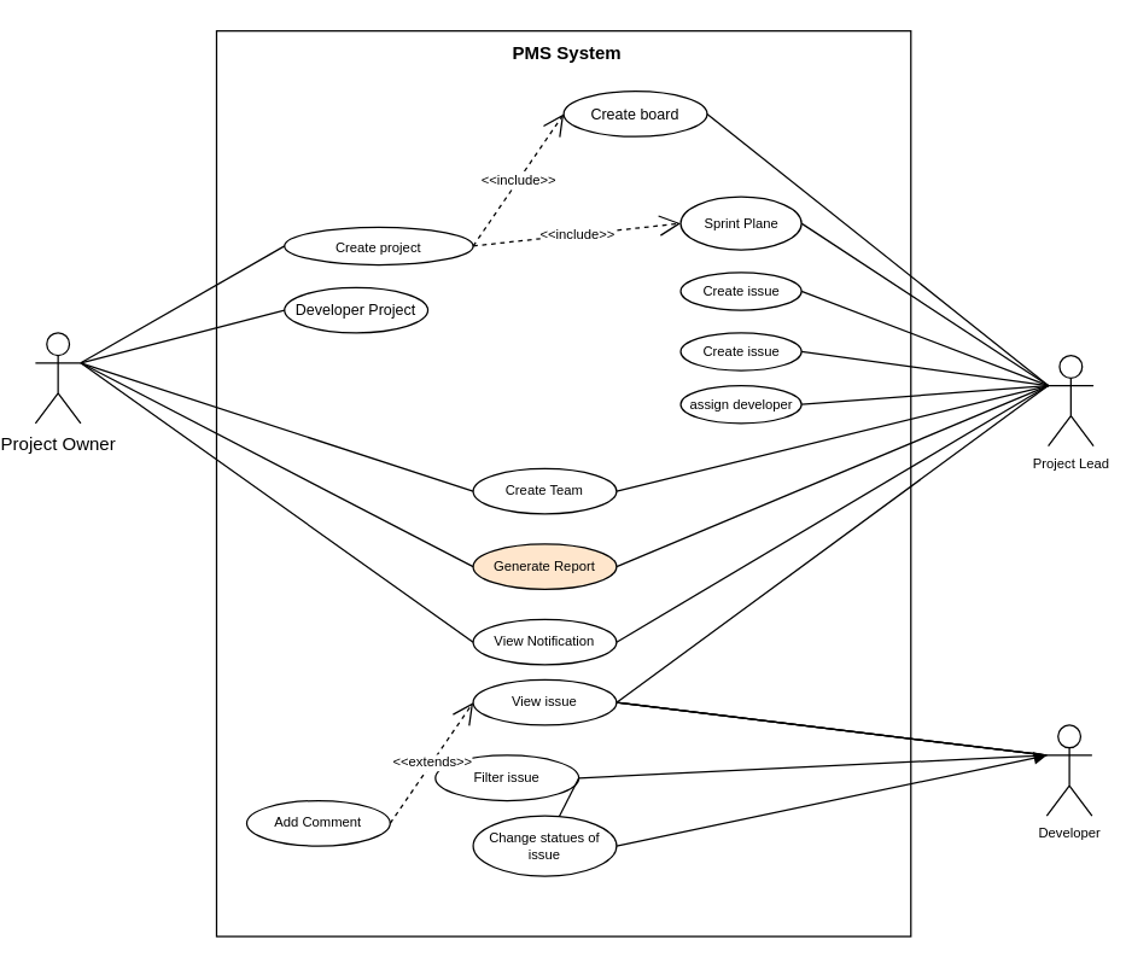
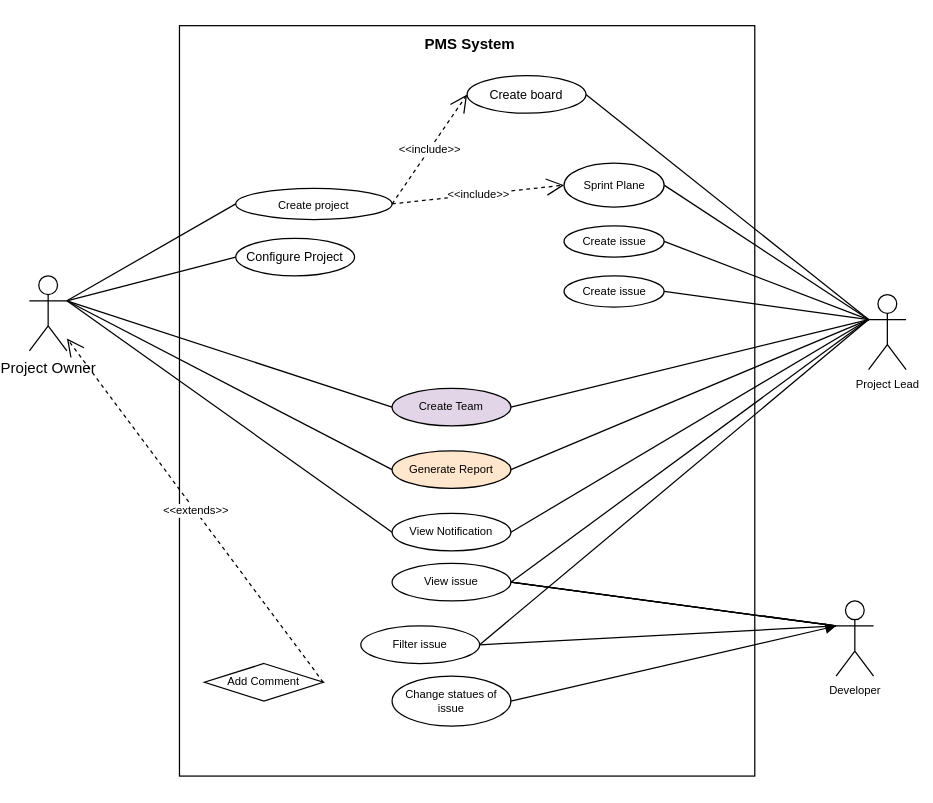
  <mxCell id="0" />
  <mxCell id="1" parent="0" />
  <mxCell id="2" value="" style="rounded=0;whiteSpace=wrap;html=1;" parent="1" vertex="1"><mxGeometry x="140" y="20" width="460" height="600" as="geometry" /></mxCell>
  <mxCell id="3" value="Project Owner" style="shape=umlActor;verticalLabelPosition=bottom;verticalAlign=top;html=1;" parent="1" vertex="1"><mxGeometry x="20" y="220" width="30" height="60" as="geometry" /></mxCell>
  <mxCell id="4" value="&lt;font style=&quot;font-size: 9px;&quot;&gt;Create project&lt;/font&gt;" style="ellipse;whiteSpace=wrap;html=1;" parent="1" vertex="1"><mxGeometry x="185" y="150" width="125" height="25" as="geometry" /></mxCell>
- <mxCell id="5" value="&lt;font size=&quot;1&quot;&gt;Developer Project&lt;/font&gt;" style="ellipse;whiteSpace=wrap;html=1;" parent="1" vertex="1"><mxGeometry x="185" y="190" width="95" height="30" as="geometry" /></mxCell>
- <mxCell id="6" value="Create Team" style="ellipse;whiteSpace=wrap;html=1;fontSize=9;" parent="1" vertex="1"><mxGeometry x="310" y="310" width="95" height="30" as="geometry" /></mxCell>
+ <mxCell id="5" value="&lt;font size=&quot;1&quot;&gt;Configure Project&lt;/font&gt;" style="ellipse;whiteSpace=wrap;html=1;" parent="1" vertex="1"><mxGeometry x="185" y="190" width="95" height="30" as="geometry" /></mxCell>
+ <mxCell id="6" value="Create Team" style="ellipse;whiteSpace=wrap;html=1;fontSize=9;fillColor=#e1d5e7;" parent="1" vertex="1"><mxGeometry x="310" y="310" width="95" height="30" as="geometry" /></mxCell>
  <mxCell id="7" value="Generate Report" style="ellipse;whiteSpace=wrap;html=1;fontSize=9;fillColor=#ffe6cc;" parent="1" vertex="1"><mxGeometry x="310" y="360" width="95" height="30" as="geometry" /></mxCell>
  <mxCell id="8" value="" style="endArrow=none;html=1;rounded=0;fontSize=9;entryX=0;entryY=0.5;entryDx=0;entryDy=0;exitX=1;exitY=0.333;exitDx=0;exitDy=0;exitPerimeter=0;" parent="1" source="3" target="4" edge="1"><mxGeometry width="50" height="50" relative="1" as="geometry"><mxPoint x="280" y="310" as="sourcePoint" /><mxPoint x="330" y="260" as="targetPoint" /></mxGeometry></mxCell>
  <mxCell id="9" value="" style="endArrow=none;html=1;rounded=0;fontSize=9;entryX=0;entryY=0.5;entryDx=0;entryDy=0;exitX=1;exitY=0.333;exitDx=0;exitDy=0;exitPerimeter=0;" parent="1" source="3" target="5" edge="1"><mxGeometry width="50" height="50" relative="1" as="geometry"><mxPoint x="280" y="310" as="sourcePoint" /><mxPoint x="330" y="260" as="targetPoint" /></mxGeometry></mxCell>
  <mxCell id="10" value="" style="endArrow=none;html=1;rounded=0;fontSize=9;entryX=0;entryY=0.5;entryDx=0;entryDy=0;exitX=1;exitY=0.333;exitDx=0;exitDy=0;exitPerimeter=0;" parent="1" source="3" target="6" edge="1"><mxGeometry width="50" height="50" relative="1" as="geometry"><mxPoint x="280" y="310" as="sourcePoint" /><mxPoint x="330" y="260" as="targetPoint" /></mxGeometry></mxCell>
  <mxCell id="11" value="" style="endArrow=none;html=1;rounded=0;fontSize=9;entryX=0;entryY=0.5;entryDx=0;entryDy=0;exitX=1;exitY=0.333;exitDx=0;exitDy=0;exitPerimeter=0;" parent="1" source="3" target="7" edge="1"><mxGeometry width="50" height="50" relative="1" as="geometry"><mxPoint x="280" y="310" as="sourcePoint" /><mxPoint x="330" y="260" as="targetPoint" /></mxGeometry></mxCell>
  <mxCell id="12" value="Project Lead" style="shape=umlActor;verticalLabelPosition=bottom;verticalAlign=top;html=1;outlineConnect=0;fontSize=9;" parent="1" vertex="1"><mxGeometry x="691" y="235" width="30" height="60" as="geometry" /></mxCell>
  <mxCell id="13" value="Sprint Plane" style="ellipse;whiteSpace=wrap;html=1;fontSize=9;" parent="1" vertex="1"><mxGeometry x="447.5" y="130" width="80" height="35" as="geometry" /></mxCell>
  <mxCell id="14" value="Create issue" style="ellipse;whiteSpace=wrap;html=1;fontSize=9;" parent="1" vertex="1"><mxGeometry x="447.5" y="180" width="80" height="25" as="geometry" /></mxCell>
  <mxCell id="15" value="&lt;font size=&quot;1&quot;&gt;Create board&lt;/font&gt;" style="ellipse;whiteSpace=wrap;html=1;" parent="1" vertex="1"><mxGeometry x="370" y="60" width="95" height="30" as="geometry" /></mxCell>
  <mxCell id="16" value="&amp;lt;&amp;lt;include&amp;gt;&amp;gt;" style="endArrow=open;endSize=12;dashed=1;html=1;rounded=0;fontSize=9;entryX=0;entryY=0.5;entryDx=0;entryDy=0;exitX=1;exitY=0.5;exitDx=0;exitDy=0;" parent="1" source="4" target="15" edge="1"><mxGeometry width="160" relative="1" as="geometry"><mxPoint x="210" y="280" as="sourcePoint" /><mxPoint x="370" y="280" as="targetPoint" /></mxGeometry></mxCell>
  <mxCell id="17" value="View Notification" style="ellipse;whiteSpace=wrap;html=1;fontSize=9;" parent="1" vertex="1"><mxGeometry x="310" y="410" width="95" height="30" as="geometry" /></mxCell>
  <mxCell id="18" value="View issue" style="ellipse;whiteSpace=wrap;html=1;fontSize=9;" parent="1" vertex="1"><mxGeometry x="310" y="450" width="95" height="30" as="geometry" /></mxCell>
  <mxCell id="19" value="Filter issue" style="ellipse;whiteSpace=wrap;html=1;fontSize=9;" parent="1" vertex="1"><mxGeometry x="285" y="500" width="95" height="30" as="geometry" /></mxCell>
  <mxCell id="20" value="Change statues of issue" style="ellipse;whiteSpace=wrap;html=1;fontSize=9;" parent="1" vertex="1"><mxGeometry x="310" y="540" width="95" height="40" as="geometry" /></mxCell>
  <mxCell id="21" value="Create issue" style="ellipse;whiteSpace=wrap;html=1;fontSize=9;" parent="1" vertex="1"><mxGeometry x="447.5" y="220" width="80" height="25" as="geometry" /></mxCell>
- <mxCell id="22" value="assign developer" style="ellipse;whiteSpace=wrap;html=1;fontSize=9;" parent="1" vertex="1"><mxGeometry x="447.5" y="255" width="80" height="25" as="geometry" /></mxCell>
  <mxCell id="23" value="" style="endArrow=none;html=1;rounded=0;fontSize=9;entryX=0;entryY=0.333;entryDx=0;entryDy=0;entryPerimeter=0;exitX=1;exitY=0.5;exitDx=0;exitDy=0;" parent="1" source="15" target="12" edge="1"><mxGeometry width="50" height="50" relative="1" as="geometry"><mxPoint x="260" y="290" as="sourcePoint" /><mxPoint x="310" y="240" as="targetPoint" /></mxGeometry></mxCell>
  <mxCell id="24" value="" style="endArrow=none;html=1;rounded=0;fontSize=9;entryX=0;entryY=0.333;entryDx=0;entryDy=0;entryPerimeter=0;exitX=1;exitY=0.5;exitDx=0;exitDy=0;" parent="1" source="13" target="12" edge="1"><mxGeometry width="50" height="50" relative="1" as="geometry"><mxPoint x="260" y="290" as="sourcePoint" /><mxPoint x="310" y="240" as="targetPoint" /></mxGeometry></mxCell>
  <mxCell id="25" value="" style="endArrow=none;html=1;rounded=0;fontSize=9;entryX=0;entryY=0.333;entryDx=0;entryDy=0;entryPerimeter=0;exitX=1;exitY=0.5;exitDx=0;exitDy=0;" parent="1" source="14" target="12" edge="1"><mxGeometry width="50" height="50" relative="1" as="geometry"><mxPoint x="260" y="290" as="sourcePoint" /><mxPoint x="310" y="240" as="targetPoint" /></mxGeometry></mxCell>
  <mxCell id="26" value="" style="endArrow=none;html=1;rounded=0;fontSize=9;entryX=0;entryY=0.333;entryDx=0;entryDy=0;entryPerimeter=0;exitX=1;exitY=0.5;exitDx=0;exitDy=0;" parent="1" source="21" target="12" edge="1"><mxGeometry width="50" height="50" relative="1" as="geometry"><mxPoint x="260" y="290" as="sourcePoint" /><mxPoint x="310" y="240" as="targetPoint" /></mxGeometry></mxCell>
- <mxCell id="27" value="" style="endArrow=none;html=1;rounded=0;fontSize=9;entryX=0;entryY=0.333;entryDx=0;entryDy=0;entryPerimeter=0;exitX=1;exitY=0.5;exitDx=0;exitDy=0;" parent="1" source="22" target="12" edge="1"><mxGeometry width="50" height="50" relative="1" as="geometry"><mxPoint x="260" y="290" as="sourcePoint" /><mxPoint x="310" y="240" as="targetPoint" /></mxGeometry></mxCell>
- <mxCell id="28" value="Add Comment" style="ellipse;whiteSpace=wrap;html=1;fontSize=9;" parent="1" vertex="1"><mxGeometry x="160" y="530" width="95" height="30" as="geometry" /></mxCell>
+ <mxCell id="28" value="Add Comment" style="rhombus;whiteSpace=wrap;html=1;fontSize=9;" parent="1" vertex="1"><mxGeometry x="160" y="530" width="95" height="30" as="geometry" /></mxCell>
  <mxCell id="29" value="" style="endArrow=none;html=1;rounded=0;fontSize=9;entryX=0;entryY=0.333;entryDx=0;entryDy=0;entryPerimeter=0;exitX=1;exitY=0.5;exitDx=0;exitDy=0;" parent="1" source="7" target="12" edge="1"><mxGeometry width="50" height="50" relative="1" as="geometry"><mxPoint x="260" y="290" as="sourcePoint" /><mxPoint x="310" y="240" as="targetPoint" /></mxGeometry></mxCell>
  <mxCell id="30" value="" style="endArrow=none;html=1;rounded=0;fontSize=9;entryX=0;entryY=0.333;entryDx=0;entryDy=0;entryPerimeter=0;exitX=1;exitY=0.5;exitDx=0;exitDy=0;" parent="1" source="17" target="12" edge="1"><mxGeometry width="50" height="50" relative="1" as="geometry"><mxPoint x="260" y="290" as="sourcePoint" /><mxPoint x="310" y="240" as="targetPoint" /></mxGeometry></mxCell>
  <mxCell id="31" value="" style="endArrow=none;html=1;rounded=0;fontSize=9;entryX=0;entryY=0.333;entryDx=0;entryDy=0;entryPerimeter=0;exitX=1;exitY=0.5;exitDx=0;exitDy=0;" parent="1" source="18" target="12" edge="1"><mxGeometry width="50" height="50" relative="1" as="geometry"><mxPoint x="260" y="290" as="sourcePoint" /><mxPoint x="310" y="240" as="targetPoint" /></mxGeometry></mxCell>
- <mxCell id="32" value="" style="endArrow=none;html=1;rounded=0;fontSize=9;exitX=1;exitY=0.5;exitDx=0;exitDy=0;" parent="1" source="19" target="20" edge="1"><mxGeometry width="50" height="50" relative="1" as="geometry"><mxPoint x="260" y="400" as="sourcePoint" /><mxPoint x="310" y="350" as="targetPoint" /></mxGeometry></mxCell>
- <mxCell id="33" value="&amp;lt;&amp;lt;extends&amp;gt;&amp;gt;" style="endArrow=open;endSize=12;dashed=1;html=1;rounded=0;fontSize=9;entryX=0;entryY=0.5;entryDx=0;entryDy=0;exitX=1;exitY=0.5;exitDx=0;exitDy=0;" parent="1" source="28" target="18" edge="1"><mxGeometry width="160" relative="1" as="geometry"><mxPoint x="210" y="380" as="sourcePoint" /><mxPoint x="370" y="380" as="targetPoint" /></mxGeometry></mxCell>
- <mxCell id="34" value="Developer" style="shape=umlActor;verticalLabelPosition=bottom;verticalAlign=top;html=1;fontSize=9;" parent="1" vertex="1"><mxGeometry x="690" y="480" width="30" height="60" as="geometry" /></mxCell>
+ <mxCell id="32" value="" style="endArrow=none;html=1;rounded=0;fontSize=9;entryX=0;entryY=0.333;entryDx=0;entryDy=0;entryPerimeter=0;exitX=1;exitY=0.5;exitDx=0;exitDy=0;" parent="1" source="19" target="12" edge="1"><mxGeometry width="50" height="50" relative="1" as="geometry"><mxPoint x="260" y="400" as="sourcePoint" /><mxPoint x="310" y="350" as="targetPoint" /></mxGeometry></mxCell>
+ <mxCell id="33" value="&amp;lt;&amp;lt;extends&amp;gt;&amp;gt;" style="endArrow=open;endSize=12;dashed=1;html=1;rounded=0;fontSize=9;exitX=1;exitY=0.5;exitDx=0;exitDy=0;" parent="1" source="28" target="3" edge="1"><mxGeometry width="160" relative="1" as="geometry"><mxPoint x="210" y="380" as="sourcePoint" /><mxPoint x="370" y="380" as="targetPoint" /></mxGeometry></mxCell>
+ <mxCell id="34" value="Developer" style="shape=umlActor;verticalLabelPosition=bottom;verticalAlign=top;html=1;fontSize=9;" parent="1" vertex="1"><mxGeometry x="665" y="480" width="30" height="60" as="geometry" /></mxCell>
  <mxCell id="35" value="" style="endArrow=none;html=1;rounded=0;fontSize=9;entryX=0;entryY=0.333;entryDx=0;entryDy=0;entryPerimeter=0;exitX=1;exitY=0.5;exitDx=0;exitDy=0;" parent="1" source="18" target="34" edge="1"><mxGeometry width="50" height="50" relative="1" as="geometry"><mxPoint x="260" y="400" as="sourcePoint" /><mxPoint x="310" y="350" as="targetPoint" /></mxGeometry></mxCell>
  <mxCell id="36" value="" style="endArrow=none;html=1;rounded=0;fontSize=9;entryX=0;entryY=0.333;entryDx=0;entryDy=0;entryPerimeter=0;exitX=1;exitY=0.5;exitDx=0;exitDy=0;" parent="1" source="18" target="34" edge="1"><mxGeometry width="50" height="50" relative="1" as="geometry"><mxPoint x="260" y="400" as="sourcePoint" /><mxPoint x="310" y="350" as="targetPoint" /></mxGeometry></mxCell>
  <mxCell id="37" value="" style="endArrow=none;html=1;rounded=0;fontSize=9;entryX=0;entryY=0.333;entryDx=0;entryDy=0;entryPerimeter=0;exitX=1;exitY=0.5;exitDx=0;exitDy=0;" parent="1" source="18" target="34" edge="1"><mxGeometry width="50" height="50" relative="1" as="geometry"><mxPoint x="260" y="400" as="sourcePoint" /><mxPoint x="310" y="350" as="targetPoint" /></mxGeometry></mxCell>
  <mxCell id="38" value="" style="endArrow=none;html=1;rounded=0;fontSize=9;entryX=0;entryY=0.333;entryDx=0;entryDy=0;entryPerimeter=0;exitX=1;exitY=0.5;exitDx=0;exitDy=0;" parent="1" source="19" target="34" edge="1"><mxGeometry width="50" height="50" relative="1" as="geometry"><mxPoint x="260" y="510" as="sourcePoint" /><mxPoint x="310" y="460" as="targetPoint" /></mxGeometry></mxCell>
  <mxCell id="39" value="" style="endArrow=block;html=1;rounded=0;fontSize=9;entryX=0;entryY=0.333;entryDx=0;entryDy=0;entryPerimeter=0;exitX=1;exitY=0.5;exitDx=0;exitDy=0;" parent="1" source="20" target="34" edge="1"><mxGeometry width="50" height="50" relative="1" as="geometry"><mxPoint x="260" y="630" as="sourcePoint" /><mxPoint x="310" y="580" as="targetPoint" /></mxGeometry></mxCell>
  <mxCell id="40" value="" style="endArrow=none;html=1;rounded=0;fontSize=9;entryX=0;entryY=0.333;entryDx=0;entryDy=0;entryPerimeter=0;exitX=1;exitY=0.5;exitDx=0;exitDy=0;" parent="1" source="6" target="12" edge="1"><mxGeometry width="50" height="50" relative="1" as="geometry"><mxPoint x="260" y="400" as="sourcePoint" /><mxPoint x="310" y="350" as="targetPoint" /></mxGeometry></mxCell>
  <mxCell id="41" value="&amp;lt;&amp;lt;include&amp;gt;&amp;gt;" style="endArrow=open;endSize=12;dashed=1;html=1;rounded=0;fontSize=9;entryX=0;entryY=0.5;entryDx=0;entryDy=0;exitX=1;exitY=0.5;exitDx=0;exitDy=0;" parent="1" source="4" target="13" edge="1"><mxGeometry width="160" relative="1" as="geometry"><mxPoint x="210" y="270" as="sourcePoint" /><mxPoint x="370" y="270" as="targetPoint" /></mxGeometry></mxCell>
  <mxCell id="42" value="" style="endArrow=none;html=1;rounded=0;fontSize=9;exitX=1;exitY=0.333;exitDx=0;exitDy=0;exitPerimeter=0;entryX=0;entryY=0.5;entryDx=0;entryDy=0;" parent="1" source="3" target="17" edge="1"><mxGeometry width="50" height="50" relative="1" as="geometry"><mxPoint x="260" y="400" as="sourcePoint" /><mxPoint x="310" y="350" as="targetPoint" /></mxGeometry></mxCell>
  <mxCell id="43" value="&lt;b&gt;&lt;font style=&quot;font-size: 12px;&quot;&gt;PMS System&lt;/font&gt;&lt;/b&gt;" style="text;html=1;strokeColor=none;fillColor=none;align=center;verticalAlign=middle;whiteSpace=wrap;rounded=0;fontSize=9;" parent="1" vertex="1"><mxGeometry x="325" y="20" width="95" height="30" as="geometry" /></mxCell>
